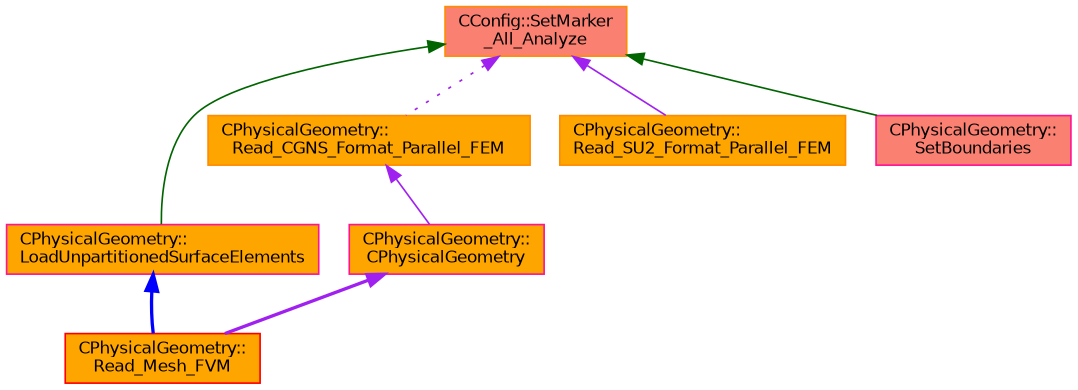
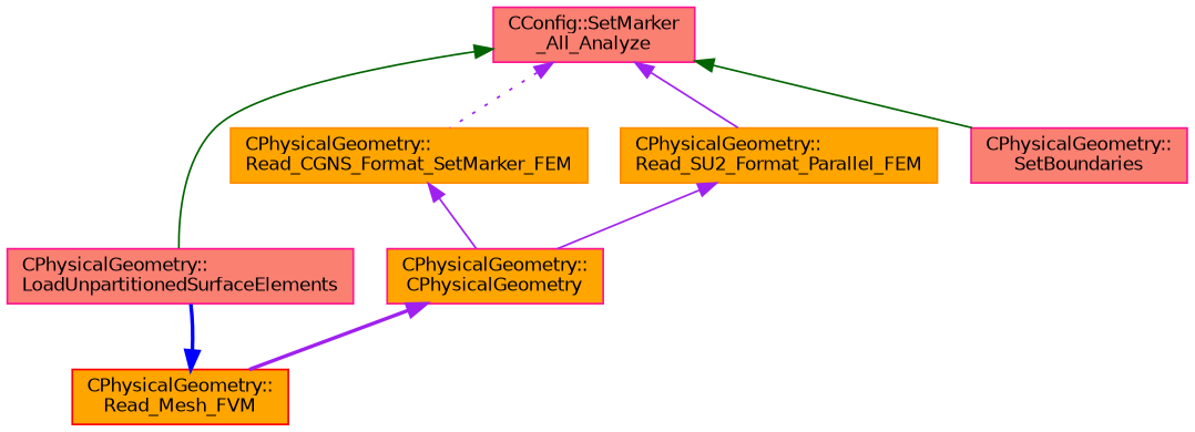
  digraph {
    rankdir=TB
    node [color=deeppink fillcolor=orange fontname=Helvetica fontsize=10 shape=box style=filled]
    edge [color=purple dir=back fontname=Helvetica fontsize=10 labelfontname=Helvetica labelfontsize=10 style=solid]
-   n1 [color=darkorange fillcolor=salmon fontcolor=black height=0.2 label="CConfig::SetMarker\l_All_Analyze" width=0.4]
-   n2 [height=0.2 label="CPhysicalGeometry::\lLoadUnpartitionedSurfaceElements" width=0.4]
-   n3 [color=darkorange height=0.2 label="CPhysicalGeometry::\lRead_CGNS_Format_Parallel_FEM" width=0.4]
+   n1 [fillcolor=salmon fontcolor=black height=0.2 label="CConfig::SetMarker\l_All_Analyze" width=0.4]
+   n2 [fillcolor=salmon height=0.2 label="CPhysicalGeometry::\lLoadUnpartitionedSurfaceElements" width=0.4]
+   n3 [color=darkorange height=0.2 label="CPhysicalGeometry::\lRead_CGNS_Format_SetMarker_FEM" width=0.4]
    n4 [color=darkorange height=0.2 label="CPhysicalGeometry::\lRead_SU2_Format_Parallel_FEM" width=0.4]
    n5 [fillcolor=salmon height=0.2 label="CPhysicalGeometry::\lSetBoundaries" width=0.4]
    n6 [color=red height=0.2 label="CPhysicalGeometry::\lRead_Mesh_FVM" width=0.4]
    n7 [height=0.2 label="CPhysicalGeometry::\lCPhysicalGeometry" width=0.4]
    n1 -> n2 [color=darkgreen]
    n1 -> n3 [style=dotted]
    n1 -> n4
    n1 -> n5 [color=darkgreen]
-   n2 -> n6 [color=blue style=bold]
+   n6 -> n2 [color=blue style=bold]
    n3 -> n7
+   n4 -> n7
    n7 -> n6 [style=bold]
  }
